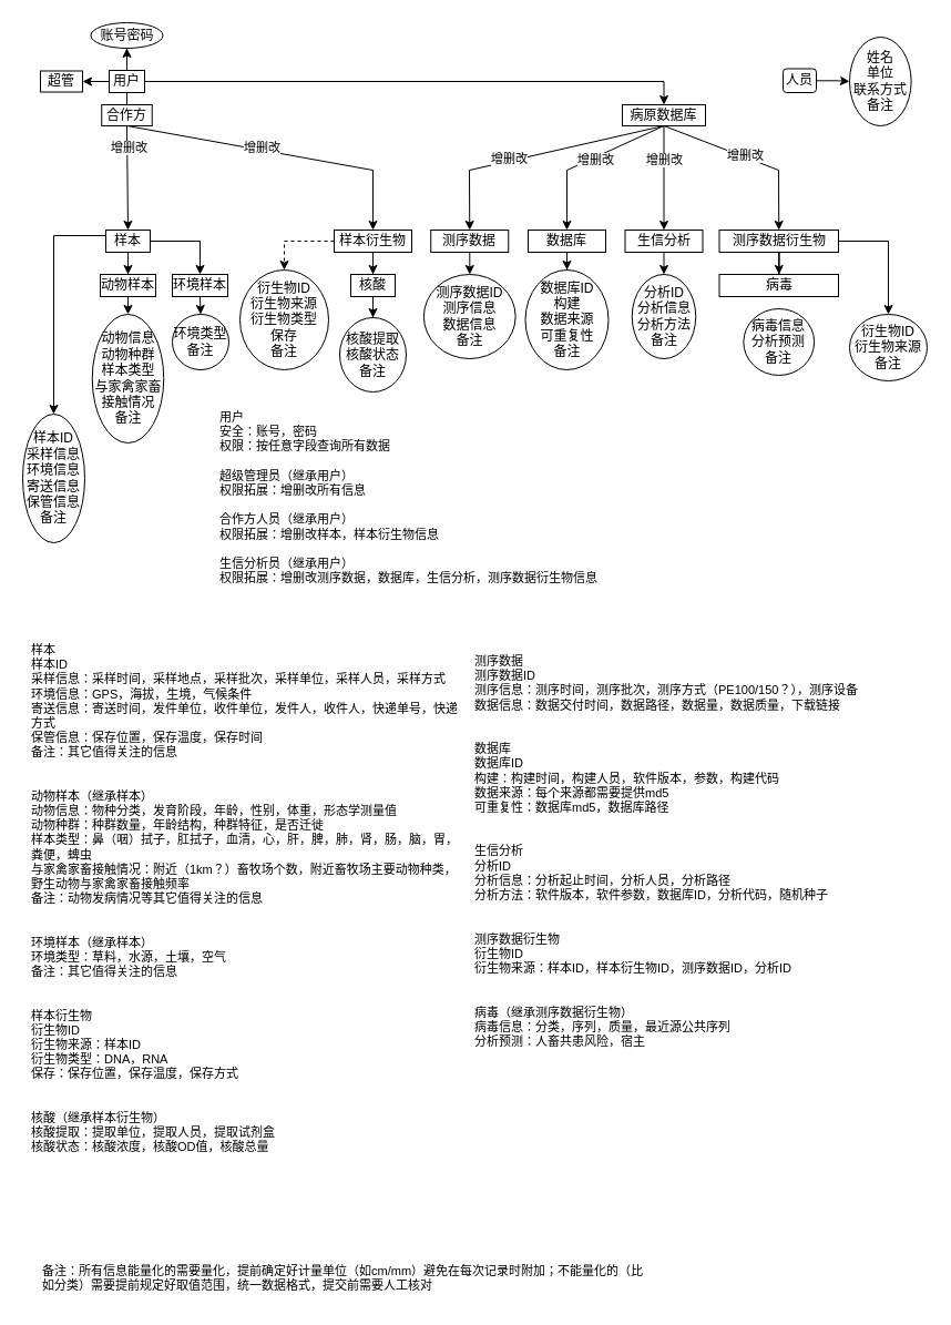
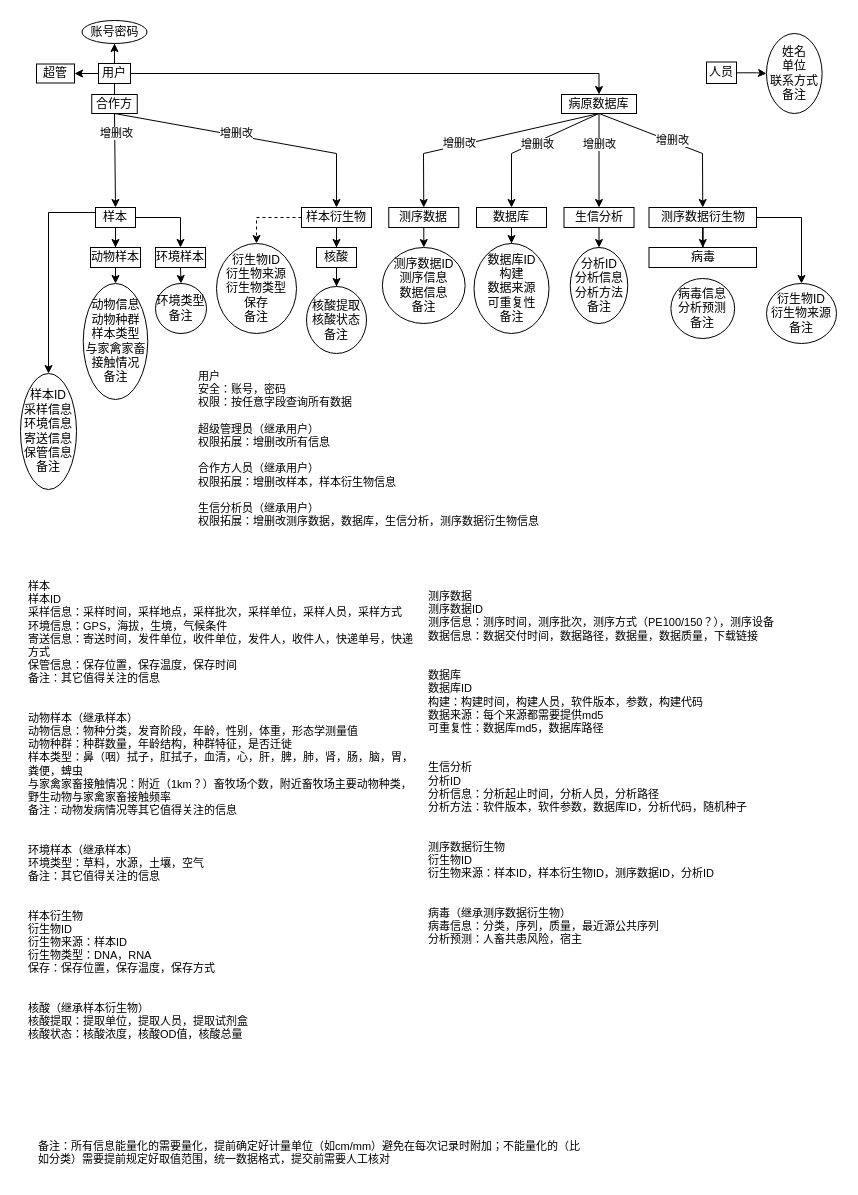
  <mxCell id="0" />
  <mxCell id="1" parent="0" />
  <mxCell id="2" value="" style="edgeStyle=orthogonalEdgeStyle;rounded=0;orthogonalLoop=1;jettySize=auto;html=1;" parent="1" source="6" target="7" edge="1"><mxGeometry relative="1" as="geometry" /></mxCell>
  <mxCell id="3" value="" style="edgeStyle=orthogonalEdgeStyle;rounded=0;orthogonalLoop=1;jettySize=auto;html=1;" parent="1" source="6" target="8" edge="1"><mxGeometry relative="1" as="geometry" /></mxCell>
  <mxCell id="4" value="" style="edgeStyle=orthogonalEdgeStyle;rounded=0;orthogonalLoop=1;jettySize=auto;html=1;" parent="1" source="6" target="9" edge="1"><mxGeometry relative="1" as="geometry" /></mxCell>
  <mxCell id="5" value="" style="edgeStyle=orthogonalEdgeStyle;rounded=0;orthogonalLoop=1;jettySize=auto;html=1;" parent="1" source="6" target="10" edge="1"><mxGeometry relative="1" as="geometry" /></mxCell>
  <mxCell id="6" value="用户" style="rounded=0;whiteSpace=wrap;html=1;" parent="1" vertex="1"><mxGeometry x="98" y="63" width="32" height="20" as="geometry" /></mxCell>
  <mxCell id="7" value="合作方" style="rounded=0;whiteSpace=wrap;html=1;" parent="1" vertex="1"><mxGeometry x="91.25" y="94" width="45.5" height="19" as="geometry" /></mxCell>
  <mxCell id="8" value="超管" style="rounded=0;whiteSpace=wrap;html=1;" parent="1" vertex="1"><mxGeometry x="36" y="63.5" width="38" height="19" as="geometry" /></mxCell>
  <mxCell id="9" value="病原数据库" style="rounded=0;whiteSpace=wrap;html=1;" parent="1" vertex="1"><mxGeometry x="561" y="94" width="75" height="19" as="geometry" /></mxCell>
  <mxCell id="10" value="账号密码" style="ellipse;whiteSpace=wrap;html=1;rounded=0;" parent="1" vertex="1"><mxGeometry x="81.5" y="20" width="65" height="23" as="geometry" /></mxCell>
  <mxCell id="11" value="" style="edgeStyle=orthogonalEdgeStyle;rounded=0;orthogonalLoop=1;jettySize=auto;html=1;" parent="1" source="13" target="14" edge="1"><mxGeometry relative="1" as="geometry" /></mxCell>
  <mxCell id="12" value="" style="edgeStyle=orthogonalEdgeStyle;rounded=0;orthogonalLoop=1;jettySize=auto;html=1;" parent="1" source="13" target="15" edge="1"><mxGeometry relative="1" as="geometry" /></mxCell>
  <mxCell id="13" value="样本" style="rounded=0;whiteSpace=wrap;html=1;" parent="1" vertex="1"><mxGeometry x="95" y="207" width="40" height="20" as="geometry" /></mxCell>
  <mxCell id="14" value="动物样本" style="rounded=0;whiteSpace=wrap;html=1;" parent="1" vertex="1"><mxGeometry x="90" y="247" width="50" height="20" as="geometry" /></mxCell>
  <mxCell id="15" value="环境样本" style="rounded=0;whiteSpace=wrap;html=1;" parent="1" vertex="1"><mxGeometry x="155" y="247" width="50" height="20" as="geometry" /></mxCell>
  <mxCell id="16" value="" style="edgeStyle=orthogonalEdgeStyle;rounded=0;orthogonalLoop=1;jettySize=auto;html=1;" parent="1" source="18" target="20" edge="1"><mxGeometry relative="1" as="geometry" /></mxCell>
  <mxCell id="17" value="" style="edgeStyle=orthogonalEdgeStyle;rounded=0;orthogonalLoop=1;jettySize=auto;html=1;entryX=0.5;entryY=0;entryDx=0;entryDy=0;dashed=1;" parent="1" source="18" target="26" edge="1"><mxGeometry relative="1" as="geometry" /></mxCell>
  <mxCell id="18" value="样本衍生物" style="rounded=0;whiteSpace=wrap;html=1;" parent="1" vertex="1"><mxGeometry x="301" y="207" width="70" height="20" as="geometry" /></mxCell>
  <mxCell id="19" value="" style="edgeStyle=orthogonalEdgeStyle;rounded=0;orthogonalLoop=1;jettySize=auto;html=1;" parent="1" source="20" target="50" edge="1"><mxGeometry relative="1" as="geometry" /></mxCell>
  <mxCell id="20" value="核酸" style="rounded=0;whiteSpace=wrap;html=1;" parent="1" vertex="1"><mxGeometry x="316" y="247" width="40" height="20" as="geometry" /></mxCell>
  <mxCell id="21" value="" style="endArrow=classic;html=1;rounded=0;exitX=0.5;exitY=1;exitDx=0;exitDy=0;entryX=0.5;entryY=0;entryDx=0;entryDy=0;" parent="1" source="7" target="13" edge="1"><mxGeometry relative="1" as="geometry"><mxPoint x="291" y="274" as="sourcePoint" /><mxPoint x="151" y="336" as="targetPoint" /><Array as="points" /></mxGeometry></mxCell>
  <mxCell id="22" value="增删改" style="edgeLabel;resizable=0;html=1;align=center;verticalAlign=middle;" parent="21" connectable="0" vertex="1"><mxGeometry relative="1" as="geometry"><mxPoint x="1" y="-27" as="offset" /></mxGeometry></mxCell>
  <mxCell id="23" value="" style="endArrow=classic;html=1;rounded=0;exitX=0.5;exitY=1;exitDx=0;exitDy=0;entryX=0.5;entryY=0;entryDx=0;entryDy=0;" parent="1" source="7" target="18" edge="1"><mxGeometry relative="1" as="geometry"><mxPoint x="411" y="267" as="sourcePoint" /><mxPoint x="431" y="337" as="targetPoint" /><Array as="points"><mxPoint x="336" y="153" /></Array></mxGeometry></mxCell>
  <mxCell id="24" value="增删改" style="edgeLabel;resizable=0;html=1;align=center;verticalAlign=middle;" parent="23" connectable="0" vertex="1"><mxGeometry relative="1" as="geometry"><mxPoint x="-16" y="-5" as="offset" /></mxGeometry></mxCell>
  <mxCell id="25" value="样本ID&lt;br&gt;采样信息&lt;br&gt;环境信息&lt;br&gt;寄送信息&lt;br&gt;保管信息&lt;br&gt;备注" style="ellipse;whiteSpace=wrap;html=1;rounded=0;" parent="1" vertex="1"><mxGeometry x="20" y="373" width="56" height="116" as="geometry" /></mxCell>
  <mxCell id="26" value="衍生物ID&lt;br&gt;衍生物来源&lt;br&gt;衍生物类型&lt;br&gt;保存&lt;br&gt;备注" style="ellipse;whiteSpace=wrap;html=1;rounded=0;" parent="1" vertex="1"><mxGeometry x="216" y="243" width="80" height="90" as="geometry" /></mxCell>
  <mxCell id="27" value="" style="edgeStyle=orthogonalEdgeStyle;rounded=0;orthogonalLoop=1;jettySize=auto;html=1;" parent="1" source="28" target="51" edge="1"><mxGeometry relative="1" as="geometry" /></mxCell>
  <mxCell id="28" value="测序数据" style="rounded=0;whiteSpace=wrap;html=1;" parent="1" vertex="1"><mxGeometry x="388.25" y="207" width="70" height="20" as="geometry" /></mxCell>
  <mxCell id="29" value="" style="edgeStyle=orthogonalEdgeStyle;rounded=0;orthogonalLoop=1;jettySize=auto;html=1;" parent="1" source="30" target="52" edge="1"><mxGeometry relative="1" as="geometry" /></mxCell>
  <mxCell id="30" value="数据库" style="rounded=0;whiteSpace=wrap;html=1;" parent="1" vertex="1"><mxGeometry x="476" y="207" width="70" height="20" as="geometry" /></mxCell>
  <mxCell id="31" value="" style="endArrow=classic;html=1;rounded=0;exitX=0.5;exitY=1;exitDx=0;exitDy=0;entryX=0.5;entryY=0;entryDx=0;entryDy=0;" parent="1" source="9" target="28" edge="1"><mxGeometry relative="1" as="geometry"><mxPoint x="421" y="132" as="sourcePoint" /><mxPoint x="346" y="217" as="targetPoint" /><Array as="points"><mxPoint x="423" y="153" /></Array></mxGeometry></mxCell>
  <mxCell id="32" value="增删改" style="edgeLabel;resizable=0;html=1;align=center;verticalAlign=middle;" parent="31" connectable="0" vertex="1"><mxGeometry relative="1" as="geometry"><mxPoint x="-26" y="4" as="offset" /></mxGeometry></mxCell>
  <mxCell id="33" value="" style="endArrow=classic;html=1;rounded=0;exitX=0.5;exitY=1;exitDx=0;exitDy=0;entryX=0.5;entryY=0;entryDx=0;entryDy=0;" parent="1" source="9" target="30" edge="1"><mxGeometry relative="1" as="geometry"><mxPoint x="493.5" y="132" as="sourcePoint" /><mxPoint x="515" y="217" as="targetPoint" /><Array as="points"><mxPoint x="511" y="153" /></Array></mxGeometry></mxCell>
  <mxCell id="34" value="增删改" style="edgeLabel;resizable=0;html=1;align=center;verticalAlign=middle;" parent="33" connectable="0" vertex="1"><mxGeometry relative="1" as="geometry"><mxPoint x="6" y="-1" as="offset" /></mxGeometry></mxCell>
  <mxCell id="35" value="" style="edgeStyle=orthogonalEdgeStyle;rounded=0;orthogonalLoop=1;jettySize=auto;html=1;" parent="1" source="36" target="53" edge="1"><mxGeometry relative="1" as="geometry" /></mxCell>
  <mxCell id="36" value="生信分析" style="rounded=0;whiteSpace=wrap;html=1;" parent="1" vertex="1"><mxGeometry x="563.5" y="207" width="70" height="20" as="geometry" /></mxCell>
  <mxCell id="37" value="" style="endArrow=classic;html=1;rounded=0;exitX=0.5;exitY=1;exitDx=0;exitDy=0;entryX=0.5;entryY=0;entryDx=0;entryDy=0;" parent="1" source="9" target="36" edge="1"><mxGeometry relative="1" as="geometry"><mxPoint x="573.5" y="122" as="sourcePoint" /><mxPoint x="605" y="217" as="targetPoint" /><Array as="points" /></mxGeometry></mxCell>
  <mxCell id="38" value="增删改" style="edgeLabel;resizable=0;html=1;align=center;verticalAlign=middle;" parent="37" connectable="0" vertex="1"><mxGeometry relative="1" as="geometry"><mxPoint y="-17" as="offset" /></mxGeometry></mxCell>
  <mxCell id="39" value="" style="edgeStyle=orthogonalEdgeStyle;rounded=0;orthogonalLoop=1;jettySize=auto;html=1;" parent="1" source="41" target="44" edge="1"><mxGeometry relative="1" as="geometry" /></mxCell>
  <mxCell id="40" value="" style="edgeStyle=orthogonalEdgeStyle;rounded=0;orthogonalLoop=1;jettySize=auto;html=1;" parent="1" source="41" target="54" edge="1"><mxGeometry relative="1" as="geometry" /></mxCell>
  <mxCell id="41" value="测序数据衍生物" style="rounded=0;whiteSpace=wrap;html=1;" parent="1" vertex="1"><mxGeometry x="648.5" y="207" width="107.5" height="20" as="geometry" /></mxCell>
  <mxCell id="42" value="" style="endArrow=classic;html=1;rounded=0;exitX=0.5;exitY=1;exitDx=0;exitDy=0;entryX=0.5;entryY=0;entryDx=0;entryDy=0;" parent="1" source="9" target="41" edge="1"><mxGeometry relative="1" as="geometry"><mxPoint x="566" y="122" as="sourcePoint" /><mxPoint x="687.5" y="217" as="targetPoint" /><Array as="points"><mxPoint x="702" y="153" /></Array></mxGeometry></mxCell>
  <mxCell id="43" value="增删改" style="edgeLabel;resizable=0;html=1;align=center;verticalAlign=middle;" parent="42" connectable="0" vertex="1"><mxGeometry relative="1" as="geometry"><mxPoint x="-3" y="-3" as="offset" /></mxGeometry></mxCell>
  <mxCell id="44" value="病毒" style="rounded=0;whiteSpace=wrap;html=1;" parent="1" vertex="1"><mxGeometry x="648.5" y="247" width="107.5" height="20" as="geometry" /></mxCell>
  <mxCell id="45" value="" style="edgeStyle=orthogonalEdgeStyle;rounded=0;orthogonalLoop=1;jettySize=auto;html=1;exitX=0;exitY=0.25;exitDx=0;exitDy=0;entryX=0.5;entryY=0;entryDx=0;entryDy=0;" parent="1" source="13" target="25" edge="1"><mxGeometry relative="1" as="geometry"><mxPoint x="145" y="227" as="sourcePoint" /><mxPoint x="190" y="257" as="targetPoint" /></mxGeometry></mxCell>
  <mxCell id="46" value="" style="edgeStyle=orthogonalEdgeStyle;rounded=0;orthogonalLoop=1;jettySize=auto;html=1;exitX=0.5;exitY=1;exitDx=0;exitDy=0;entryX=0.5;entryY=0;entryDx=0;entryDy=0;" parent="1" source="14" target="47" edge="1"><mxGeometry relative="1" as="geometry"><mxPoint x="105" y="222" as="sourcePoint" /><mxPoint x="116" y="303" as="targetPoint" /></mxGeometry></mxCell>
  <mxCell id="47" value="动物信息&lt;br&gt;动物种群&lt;br&gt;样本类型&lt;br&gt;与家禽家畜接触情况&lt;br&gt;备注" style="ellipse;whiteSpace=wrap;html=1;rounded=0;" parent="1" vertex="1"><mxGeometry x="82.75" y="283" width="64.5" height="116" as="geometry" /></mxCell>
  <mxCell id="48" value="" style="edgeStyle=orthogonalEdgeStyle;rounded=0;orthogonalLoop=1;jettySize=auto;html=1;exitX=0.5;exitY=1;exitDx=0;exitDy=0;entryX=0.5;entryY=0;entryDx=0;entryDy=0;" parent="1" source="15" target="49" edge="1"><mxGeometry relative="1" as="geometry"><mxPoint x="125" y="277" as="sourcePoint" /><mxPoint x="180" y="303" as="targetPoint" /></mxGeometry></mxCell>
  <mxCell id="49" value="环境类型&lt;br&gt;备注" style="ellipse;whiteSpace=wrap;html=1;rounded=0;" parent="1" vertex="1"><mxGeometry x="155" y="283" width="51" height="50" as="geometry" /></mxCell>
  <mxCell id="50" value="核酸提取&lt;br&gt;核酸状态&lt;br&gt;备注" style="ellipse;whiteSpace=wrap;html=1;rounded=0;" parent="1" vertex="1"><mxGeometry x="306" y="286" width="60" height="67" as="geometry" /></mxCell>
  <mxCell id="51" value="测序数据ID&lt;br&gt;测序信息&lt;br&gt;数据信息&lt;br&gt;备注" style="ellipse;whiteSpace=wrap;html=1;rounded=0;" parent="1" vertex="1"><mxGeometry x="381.88" y="247" width="82.75" height="76" as="geometry" /></mxCell>
  <mxCell id="52" value="数据库ID&lt;br&gt;构建&lt;br&gt;数据来源&lt;br&gt;可重复性&lt;br&gt;备注" style="ellipse;whiteSpace=wrap;html=1;rounded=0;" parent="1" vertex="1"><mxGeometry x="473.5" y="243" width="75" height="90" as="geometry" /></mxCell>
  <mxCell id="53" value="分析ID&lt;br&gt;分析信息&lt;br&gt;分析方法&lt;br&gt;备注" style="ellipse;whiteSpace=wrap;html=1;rounded=0;" parent="1" vertex="1"><mxGeometry x="569.75" y="247" width="57.5" height="76" as="geometry" /></mxCell>
  <mxCell id="54" value="衍生物ID&lt;br&gt;衍生物来源&lt;br&gt;备注" style="ellipse;whiteSpace=wrap;html=1;rounded=0;" parent="1" vertex="1"><mxGeometry x="766" y="283" width="70" height="60" as="geometry" /></mxCell>
  <mxCell id="55" value="病毒信息&lt;br&gt;分析预测&lt;br&gt;备注" style="ellipse;whiteSpace=wrap;html=1;rounded=0;" parent="1" vertex="1"><mxGeometry x="670.38" y="278" width="63.75" height="60" as="geometry" /></mxCell>
  <mxCell id="56" value="" style="edgeStyle=orthogonalEdgeStyle;rounded=0;orthogonalLoop=1;jettySize=auto;html=1;" parent="1" source="57" target="58" edge="1"><mxGeometry relative="1" as="geometry" /></mxCell>
- <mxCell id="57" value="人员" style="whiteSpace=wrap;html=1;rounded=1;" parent="1" vertex="1"><mxGeometry x="706" y="61.5" width="30" height="21.5" as="geometry" /></mxCell>
+ <mxCell id="57" value="人员" style="rounded=0;whiteSpace=wrap;html=1;" parent="1" vertex="1"><mxGeometry x="706" y="61.5" width="30" height="21.5" as="geometry" /></mxCell>
  <mxCell id="58" value="姓名&lt;br&gt;单位&lt;br&gt;联系方式&lt;br&gt;备注" style="ellipse;whiteSpace=wrap;html=1;rounded=0;" parent="1" vertex="1"><mxGeometry x="766" y="33" width="55.62" height="80" as="geometry" /></mxCell>
  <mxCell id="59" value="备注：所有信息能量化的需要量化，提前确定好计量单位（如cm/mm）避免在每次记录时附加；不能量化的（比如分类）需要提前规定好取值范围，统一数据格式，提交前需要人工核对" style="text;whiteSpace=wrap;html=1;fontSize=11;" parent="1" vertex="1"><mxGeometry x="36" y="1133" width="550" height="40" as="geometry" /></mxCell>
  <mxCell id="60" value="样本&#10; 样本ID&#10; 采样信息：采样时间，采样地点，采样批次，采样单位，采样人员，采样方式&#10; 环境信息：GPS，海拔，生境，气候条件&#10; 寄送信息：寄送时间，发件单位，收件单位，发件人，收件人，快递单号，快递方式&#10; 保管信息：保存位置，保存温度，保存时间&#10; 备注：其它值得关注的信息&#10;&#10;&#10;动物样本（继承样本）&#10; 动物信息：物种分类，发育阶段，年龄，性别，体重，形态学测量值&#10; 动物种群：种群数量，年龄结构，种群特征，是否迁徙&#10; 样本类型：鼻（咽）拭子，肛拭子，血清，心，肝，脾，肺，肾，肠，脑，胃，粪便，蜱虫&#10; 与家禽家畜接触情况：附近（1km？）畜牧场个数，附近畜牧场主要动物种类，野生动物与家禽家畜接触频率&#10; 备注：动物发病情况等其它值得关注的信息&#10;&#10;&#10;环境样本（继承样本）&#10; 环境类型：草料，水源，土壤，空气&#10; 备注：其它值得关注的信息&#10;&#10;&#10;样本衍生物&#10; 衍生物ID&#10; 衍生物来源：样本ID&#10; 衍生物类型：DNA，RNA&#10; 保存：保存位置，保存温度，保存方式&#10;&#10;&#10;核酸（继承样本衍生物）&#10; 核酸提取：提取单位，提取人员，提取试剂盒&#10; 核酸状态：核酸浓度，核酸OD值，核酸总量" style="text;whiteSpace=wrap;html=1;fontSize=11;" parent="1" vertex="1"><mxGeometry x="26" y="573" width="390" height="540" as="geometry" /></mxCell>
  <mxCell id="61" value="测序数据&#10; 测序数据ID&#10; 测序信息：测序时间，测序批次，测序方式（PE100/150？），测序设备&#10; 数据信息：数据交付时间，数据路径，数据量，数据质量，下载链接&#10;&#10;&#10;数据库&#10; 数据库ID&#10; 构建：构建时间，构建人员，软件版本，参数，构建代码&#10; 数据来源：每个来源都需要提供md5&#10; 可重复性：数据库md5，数据库路径&#10;&#10;&#10;生信分析&#10; 分析ID&#10; 分析信息：分析起止时间，分析人员，分析路径&#10; 分析方法：软件版本，软件参数，数据库ID，分析代码，随机种子&#10;&#10;&#10;测序数据衍生物&#10; 衍生物ID&#10; 衍生物来源：样本ID，样本衍生物ID，测序数据ID，分析ID&#10;&#10;&#10;病毒（继承测序数据衍生物）&#10; 病毒信息：分类，序列，质量，最近源公共序列&#10; 分析预测：人畜共患风险，宿主" style="text;whiteSpace=wrap;html=1;fontSize=11;" parent="1" vertex="1"><mxGeometry x="426" y="583" width="410" height="410" as="geometry" /></mxCell>
  <mxCell id="62" value="用户&lt;br&gt; 安全：账号，密码&lt;br&gt; 权限：按任意字段查询所有数据&lt;br&gt;&lt;br&gt;超级管理员（继承用户）&lt;br&gt; 权限拓展：增删改所有信息&lt;br&gt;&lt;br&gt;合作方人员（继承用户）&lt;br&gt; 权限拓展：增删改样本，样本衍生物信息&lt;br&gt;&lt;br&gt;生信分析员（继承用户）&lt;br&gt; 权限拓展：增删改测序数据，数据库，生信分析，测序数据衍生物信息" style="text;whiteSpace=wrap;html=1;fontSize=11;" parent="1" vertex="1"><mxGeometry x="196" y="363" width="400" height="210" as="geometry" /></mxCell>
